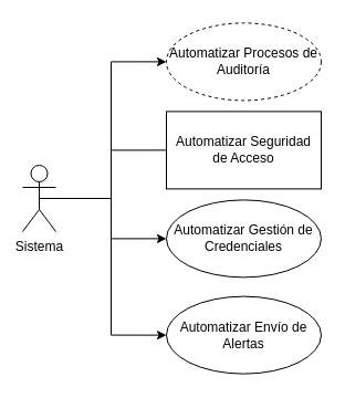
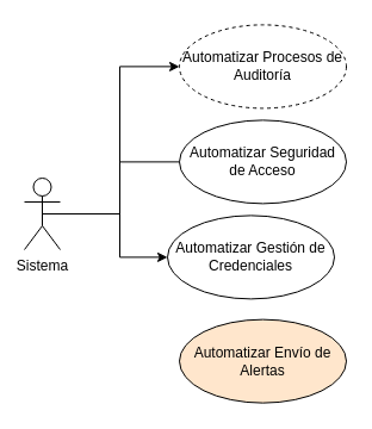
  <mxCell id="0" />
  <mxCell id="1" parent="0" />
  <mxCell id="2" style="edgeStyle=orthogonalEdgeStyle;rounded=0;orthogonalLoop=1;jettySize=auto;html=1;exitX=0.5;exitY=0.5;exitDx=0;exitDy=0;exitPerimeter=0;entryX=0;entryY=0.5;entryDx=0;entryDy=0;" edge="1" parent="1" source="6" target="7"><mxGeometry relative="1" as="geometry" /></mxCell>
  <mxCell id="3" style="edgeStyle=orthogonalEdgeStyle;rounded=0;orthogonalLoop=1;jettySize=auto;html=1;exitX=0.5;exitY=0.5;exitDx=0;exitDy=0;exitPerimeter=0;entryX=0;entryY=0.5;entryDx=0;entryDy=0;" edge="1" parent="1" source="6" target="9"><mxGeometry relative="1" as="geometry"><Array as="points"><mxPoint x="100" y="179" /><mxPoint x="100" y="215" /></Array></mxGeometry></mxCell>
  <mxCell id="4" style="edgeStyle=orthogonalEdgeStyle;rounded=0;orthogonalLoop=1;jettySize=auto;html=1;exitX=0.5;exitY=0.5;exitDx=0;exitDy=0;exitPerimeter=0;entryX=0;entryY=0.5;entryDx=0;entryDy=0;endArrow=none;" edge="1" parent="1" source="6" target="8"><mxGeometry relative="1" as="geometry" /></mxCell>
- <mxCell id="5" style="edgeStyle=orthogonalEdgeStyle;rounded=0;orthogonalLoop=1;jettySize=auto;html=1;exitX=0.5;exitY=0.5;exitDx=0;exitDy=0;exitPerimeter=0;entryX=0;entryY=0.5;entryDx=0;entryDy=0;" edge="1" parent="1" source="6" target="10"><mxGeometry relative="1" as="geometry" /></mxCell>
  <mxCell id="6" value="Sistema" style="shape=umlActor;verticalLabelPosition=bottom;verticalAlign=top;html=1;" vertex="1" parent="1"><mxGeometry x="20" y="149" width="30" height="60" as="geometry" /></mxCell>
  <mxCell id="7" value="Automatizar Procesos de Auditoría" style="ellipse;whiteSpace=wrap;html=1;dashed=1;" vertex="1" parent="1"><mxGeometry x="150" y="20.38" width="140" height="70" as="geometry" /></mxCell>
- <mxCell id="8" value="Automatizar Seguridad de Acceso" style="whiteSpace=wrap;html=1;rounded=0;" vertex="1" parent="1"><mxGeometry x="150" y="100.38" width="140" height="70" as="geometry" /></mxCell>
- <mxCell id="9" value="Automatizar Gestión de Credenciales" style="ellipse;whiteSpace=wrap;html=1;" vertex="1" parent="1"><mxGeometry x="150" y="180.38" width="140" height="70" as="geometry" /></mxCell>
- <mxCell id="10" value="Automatizar Envío de Alertas" style="ellipse;whiteSpace=wrap;html=1;" vertex="1" parent="1"><mxGeometry x="150" y="267.63" width="140" height="70" as="geometry" /></mxCell>
+ <mxCell id="8" value="Automatizar Seguridad de Acceso" style="ellipse;whiteSpace=wrap;html=1;" vertex="1" parent="1"><mxGeometry x="150" y="100.38" width="140" height="70" as="geometry" /></mxCell>
+ <mxCell id="9" value="Automatizar Gestión de Credenciales" style="ellipse;whiteSpace=wrap;html=1;" vertex="1" parent="1"><mxGeometry x="140" y="180.38" width="140" height="70" as="geometry" /></mxCell>
+ <mxCell id="10" value="Automatizar Envío de Alertas" style="ellipse;whiteSpace=wrap;html=1;fillColor=#ffe6cc;" vertex="1" parent="1"><mxGeometry x="150" y="267.63" width="140" height="70" as="geometry" /></mxCell>
